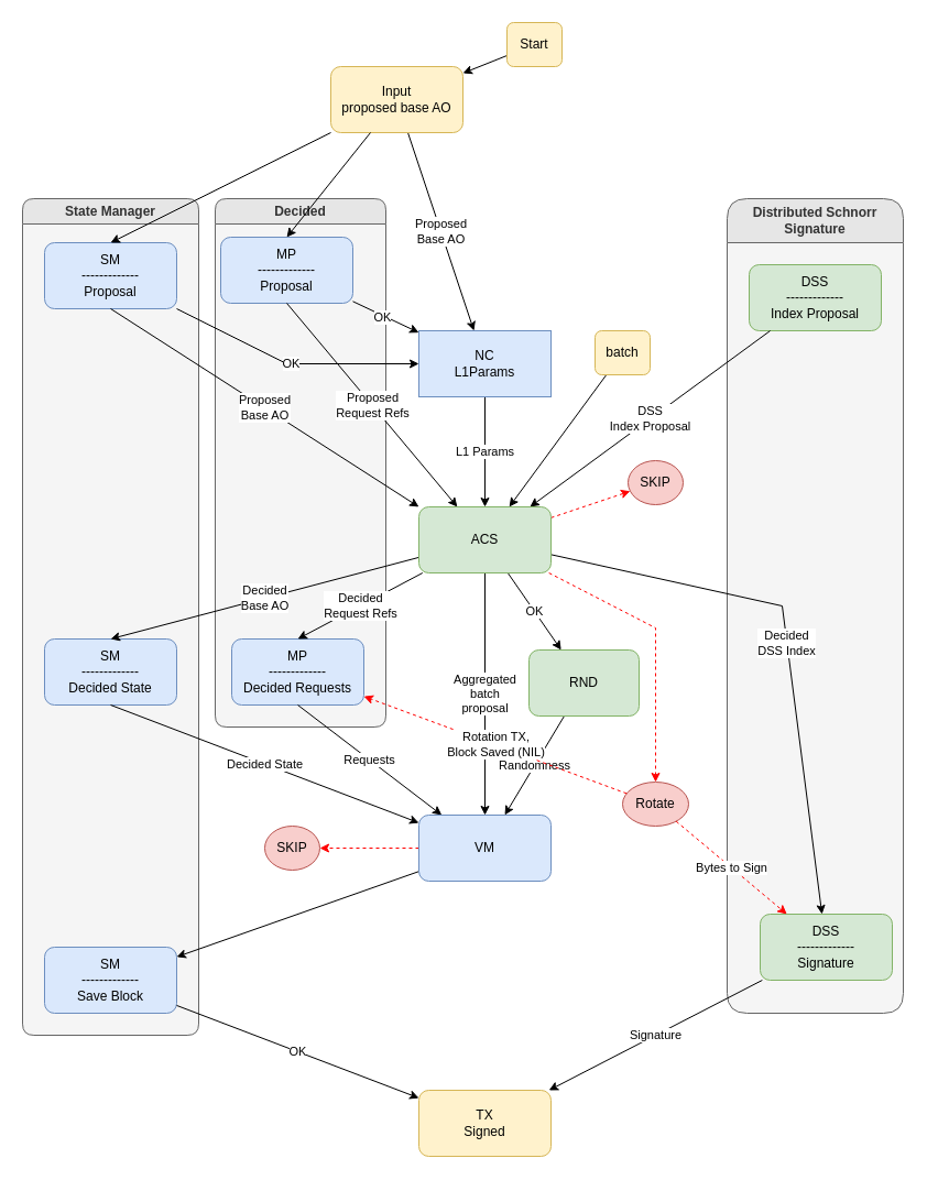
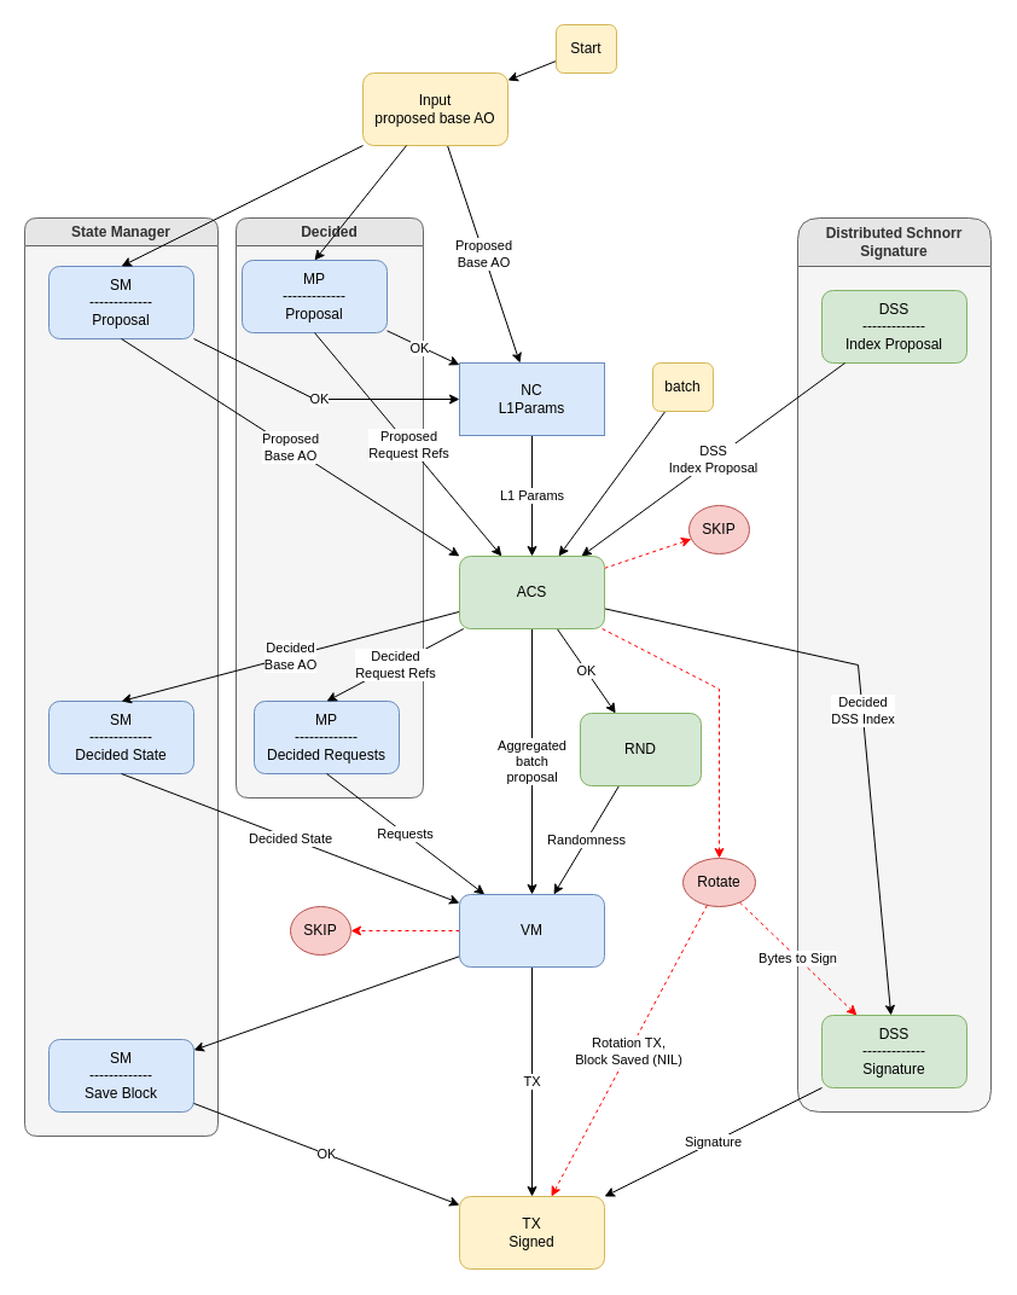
  <mxCell id="0" />
  <mxCell id="1" parent="0" />
  <mxCell id="2" value="Distributed Schnorr Signature" style="swimlane;whiteSpace=wrap;html=1;fillColor=#E6E6E6;fontColor=#333333;strokeColor=#666666;rounded=1;swimlaneLine=1;shadow=0;glass=0;startSize=40;swimlaneFillColor=#F5F5F5;" parent="1" vertex="1"><mxGeometry x="660" y="180" width="160" height="740" as="geometry" /></mxCell>
  <mxCell id="3" value="DSS&lt;div&gt;-------------&lt;br&gt;&lt;div&gt;Index Proposal&lt;/div&gt;&lt;/div&gt;" style="rounded=1;whiteSpace=wrap;html=1;fillColor=#d5e8d4;strokeColor=#82b366;" parent="2" vertex="1"><mxGeometry x="20" y="60" width="120" height="60" as="geometry" /></mxCell>
- <mxCell id="4" value="DSS&lt;div&gt;-------------&lt;br&gt;&lt;div&gt;Signature&lt;/div&gt;&lt;/div&gt;" style="rounded=1;whiteSpace=wrap;html=1;fillColor=#d5e8d4;strokeColor=#82b366;" parent="2" vertex="1"><mxGeometry x="30" y="650" width="120" height="60" as="geometry" /></mxCell>
+ <mxCell id="4" value="DSS&lt;div&gt;-------------&lt;br&gt;&lt;div&gt;Signature&lt;/div&gt;&lt;/div&gt;" style="rounded=1;whiteSpace=wrap;html=1;fillColor=#d5e8d4;strokeColor=#82b366;" parent="2" vertex="1"><mxGeometry x="20" y="660" width="120" height="60" as="geometry" /></mxCell>
  <mxCell id="5" value="State Manager" style="swimlane;whiteSpace=wrap;html=1;fillColor=#E6E6E6;fontColor=#333333;strokeColor=#666666;swimlaneLine=1;rounded=1;shadow=0;glass=0;swimlaneFillColor=#F5F5F5;" parent="1" vertex="1"><mxGeometry x="20" y="180" width="160" height="760" as="geometry"><mxRectangle x="70" y="290" width="140" height="30" as="alternateBounds" /></mxGeometry></mxCell>
  <mxCell id="6" value="SM&lt;div&gt;-------------&lt;br&gt;Proposal&lt;/div&gt;" style="rounded=1;whiteSpace=wrap;html=1;fillColor=#dae8fc;strokeColor=#6c8ebf;" parent="5" vertex="1"><mxGeometry x="20" y="40" width="120" height="60" as="geometry" /></mxCell>
  <mxCell id="7" value="SM&lt;div&gt;-------------&lt;br&gt;&lt;div&gt;Decided State&lt;/div&gt;&lt;/div&gt;" style="rounded=1;whiteSpace=wrap;html=1;fillColor=#dae8fc;strokeColor=#6c8ebf;" parent="5" vertex="1"><mxGeometry x="20" y="400" width="120" height="60" as="geometry" /></mxCell>
  <mxCell id="8" value="SM&lt;div&gt;-------------&lt;br&gt;&lt;div&gt;Save Block&lt;/div&gt;&lt;/div&gt;" style="rounded=1;whiteSpace=wrap;html=1;fillColor=#dae8fc;strokeColor=#6c8ebf;" parent="5" vertex="1"><mxGeometry x="20" y="680" width="120" height="60" as="geometry" /></mxCell>
  <mxCell id="9" value="Decided" style="swimlane;whiteSpace=wrap;html=1;fillColor=#E6E6E6;fontColor=#333333;strokeColor=#666666;shadow=0;glass=0;swimlaneLine=1;rounded=1;swimlaneFillColor=#F5F5F5;" parent="1" vertex="1"><mxGeometry x="195" y="180" width="155" height="480" as="geometry" /></mxCell>
  <mxCell id="10" value="MP&lt;br&gt;-------------&lt;br&gt;&lt;div&gt;Decided Requests&lt;/div&gt;" style="rounded=1;whiteSpace=wrap;html=1;fillColor=#dae8fc;strokeColor=#6c8ebf;" parent="9" vertex="1"><mxGeometry x="15" y="400" width="120" height="60" as="geometry" /></mxCell>
  <mxCell id="11" value="MP&lt;div&gt;-------------&lt;br&gt;&lt;div&gt;Proposal&lt;/div&gt;&lt;/div&gt;" style="rounded=1;whiteSpace=wrap;html=1;fillColor=#dae8fc;strokeColor=#6c8ebf;" parent="9" vertex="1"><mxGeometry x="5" y="35" width="120" height="60" as="geometry" /></mxCell>
  <mxCell id="12" style="rounded=0;orthogonalLoop=1;jettySize=auto;html=1;entryX=0.5;entryY=0;entryDx=0;entryDy=0;" parent="1" source="14" target="6" edge="1"><mxGeometry relative="1" as="geometry"><Array as="points" /></mxGeometry></mxCell>
  <mxCell id="13" value="Proposed&lt;br&gt;Base AO" style="rounded=0;orthogonalLoop=1;jettySize=auto;html=1;" parent="1" source="14" target="44" edge="1"><mxGeometry relative="1" as="geometry" /></mxCell>
  <mxCell id="14" value="Input&lt;div&gt;proposed base AO&lt;/div&gt;" style="rounded=1;whiteSpace=wrap;html=1;fillColor=#fff2cc;strokeColor=#d6b656;" parent="1" vertex="1"><mxGeometry x="300" y="60" width="120" height="60" as="geometry" /></mxCell>
  <mxCell id="15" value="Proposed&lt;br&gt;Base AO" style="rounded=0;orthogonalLoop=1;jettySize=auto;html=1;entryX=0;entryY=0;entryDx=0;entryDy=0;exitX=0.5;exitY=1;exitDx=0;exitDy=0;" parent="1" source="6" target="26" edge="1"><mxGeometry relative="1" as="geometry" /></mxCell>
  <mxCell id="16" value="Proposed&lt;div&gt;Request Refs&lt;/div&gt;" style="rounded=0;orthogonalLoop=1;jettySize=auto;html=1;exitX=0.5;exitY=1;exitDx=0;exitDy=0;" parent="1" source="11" target="26" edge="1"><mxGeometry relative="1" as="geometry" /></mxCell>
  <mxCell id="17" style="rounded=0;orthogonalLoop=1;jettySize=auto;html=1;" parent="1" source="18" target="26" edge="1"><mxGeometry relative="1" as="geometry" /></mxCell>
  <mxCell id="18" value="batch" style="rounded=1;whiteSpace=wrap;html=1;fillColor=#fff2cc;strokeColor=#d6b656;" parent="1" vertex="1"><mxGeometry x="540" y="300" width="50" height="40" as="geometry" /></mxCell>
  <mxCell id="19" value="DSS&lt;div&gt;Index Proposal&lt;/div&gt;" style="rounded=0;orthogonalLoop=1;jettySize=auto;html=1;" parent="1" source="3" target="26" edge="1"><mxGeometry relative="1" as="geometry" /></mxCell>
  <mxCell id="20" style="rounded=0;orthogonalLoop=1;jettySize=auto;html=1;strokeColor=light-dark(#ff0000, #ededed);dashed=1;" parent="1" source="26" target="30" edge="1"><mxGeometry relative="1" as="geometry" /></mxCell>
  <mxCell id="21" value="Aggregated&lt;div&gt;batch&lt;/div&gt;&lt;div&gt;proposal&lt;/div&gt;" style="rounded=0;orthogonalLoop=1;jettySize=auto;html=1;horizontal=1;" parent="1" source="26" target="38" edge="1"><mxGeometry relative="1" as="geometry" /></mxCell>
  <mxCell id="22" value="Decided&lt;div&gt;Base AO&lt;/div&gt;" style="rounded=0;orthogonalLoop=1;jettySize=auto;html=1;entryX=0.5;entryY=0;entryDx=0;entryDy=0;" parent="1" source="26" target="7" edge="1"><mxGeometry relative="1" as="geometry" /></mxCell>
  <mxCell id="23" value="Decided&lt;div&gt;Request Refs&lt;/div&gt;" style="rounded=0;orthogonalLoop=1;jettySize=auto;html=1;entryX=0.5;entryY=0;entryDx=0;entryDy=0;" parent="1" source="26" target="10" edge="1"><mxGeometry relative="1" as="geometry" /></mxCell>
  <mxCell id="24" value="OK" style="rounded=0;orthogonalLoop=1;jettySize=auto;html=1;" parent="1" source="26" target="34" edge="1"><mxGeometry relative="1" as="geometry" /></mxCell>
  <mxCell id="25" value="Decided&lt;div&gt;DSS Index&lt;/div&gt;" style="rounded=0;orthogonalLoop=1;jettySize=auto;html=1;" parent="1" source="26" target="4" edge="1"><mxGeometry relative="1" as="geometry"><Array as="points"><mxPoint x="710" y="550" /></Array></mxGeometry></mxCell>
  <mxCell id="26" value="ACS" style="rounded=1;whiteSpace=wrap;html=1;fillColor=#d5e8d4;strokeColor=#82b366;" parent="1" vertex="1"><mxGeometry x="380" y="460" width="120" height="60" as="geometry" /></mxCell>
  <mxCell id="27" value="" style="endArrow=classic;html=1;rounded=0;entryX=0.5;entryY=0;entryDx=0;entryDy=0;" parent="1" source="14" target="11" edge="1"><mxGeometry width="50" height="50" relative="1" as="geometry"><mxPoint x="430" y="280" as="sourcePoint" /><mxPoint x="480" y="230" as="targetPoint" /></mxGeometry></mxCell>
  <mxCell id="28" style="rounded=0;orthogonalLoop=1;jettySize=auto;html=1;" parent="1" source="29" target="14" edge="1"><mxGeometry relative="1" as="geometry" /></mxCell>
  <mxCell id="29" value="Start" style="rounded=1;whiteSpace=wrap;html=1;glass=0;fillColor=#fff2cc;strokeColor=#d6b656;" parent="1" vertex="1"><mxGeometry x="460" y="20" width="50" height="40" as="geometry" /></mxCell>
  <mxCell id="30" value="SKIP" style="ellipse;whiteSpace=wrap;html=1;strokeColor=#b85450;fillColor=#f8cecc;" parent="1" vertex="1"><mxGeometry x="570" y="418" width="50" height="40" as="geometry" /></mxCell>
  <mxCell id="31" value="Decided State" style="rounded=0;orthogonalLoop=1;jettySize=auto;html=1;exitX=0.5;exitY=1;exitDx=0;exitDy=0;" parent="1" source="7" target="38" edge="1"><mxGeometry relative="1" as="geometry" /></mxCell>
  <mxCell id="32" value="Requests" style="rounded=0;orthogonalLoop=1;jettySize=auto;html=1;exitX=0.5;exitY=1;exitDx=0;exitDy=0;" parent="1" source="10" target="38" edge="1"><mxGeometry relative="1" as="geometry" /></mxCell>
  <mxCell id="33" value="Randomness" style="rounded=0;orthogonalLoop=1;jettySize=auto;html=1;" parent="1" source="34" target="38" edge="1"><mxGeometry relative="1" as="geometry" /></mxCell>
  <mxCell id="34" value="RND" style="rounded=1;whiteSpace=wrap;html=1;fillColor=#d5e8d4;strokeColor=#82b366;" parent="1" vertex="1"><mxGeometry x="480" y="590" width="100" height="60" as="geometry" /></mxCell>
+ <mxCell id="35" value="TX" style="rounded=0;orthogonalLoop=1;jettySize=auto;html=1;" parent="1" source="38" target="41" edge="1"><mxGeometry relative="1" as="geometry" /></mxCell>
  <mxCell id="36" style="rounded=0;orthogonalLoop=1;jettySize=auto;html=1;" parent="1" source="38" target="8" edge="1"><mxGeometry relative="1" as="geometry" /></mxCell>
  <mxCell id="37" style="rounded=0;orthogonalLoop=1;jettySize=auto;html=1;strokeColor=light-dark(#ff0000, #ededed);dashed=1;" parent="1" source="38" target="42" edge="1"><mxGeometry relative="1" as="geometry" /></mxCell>
  <mxCell id="38" value="VM" style="rounded=1;whiteSpace=wrap;html=1;fillColor=#dae8fc;strokeColor=#6c8ebf;" parent="1" vertex="1"><mxGeometry x="380" y="740" width="120" height="60" as="geometry" /></mxCell>
  <mxCell id="39" value="Signature" style="rounded=0;orthogonalLoop=1;jettySize=auto;html=1;" parent="1" source="4" target="41" edge="1"><mxGeometry relative="1" as="geometry" /></mxCell>
  <mxCell id="40" value="OK" style="rounded=0;orthogonalLoop=1;jettySize=auto;html=1;" parent="1" source="8" target="41" edge="1"><mxGeometry relative="1" as="geometry" /></mxCell>
  <mxCell id="41" value="TX&lt;div&gt;Signed&lt;/div&gt;" style="rounded=1;whiteSpace=wrap;html=1;fillColor=#fff2cc;strokeColor=#d6b656;" parent="1" vertex="1"><mxGeometry x="380" y="990" width="120" height="60" as="geometry" /></mxCell>
  <mxCell id="42" value="SKIP" style="ellipse;whiteSpace=wrap;html=1;strokeColor=#b85450;fillColor=#f8cecc;" parent="1" vertex="1"><mxGeometry x="240" y="750" width="50" height="40" as="geometry" /></mxCell>
  <mxCell id="43" value="L1 Params" style="rounded=0;orthogonalLoop=1;jettySize=auto;html=1;" parent="1" source="44" target="26" edge="1"><mxGeometry relative="1" as="geometry" /></mxCell>
  <mxCell id="44" value="NC&lt;div&gt;L1Params&lt;/div&gt;" style="whiteSpace=wrap;html=1;fillColor=#dae8fc;strokeColor=#6c8ebf;rounded=0;" parent="1" vertex="1"><mxGeometry x="380" y="300" width="120" height="60" as="geometry" /></mxCell>
  <mxCell id="45" style="rounded=0;orthogonalLoop=1;jettySize=auto;html=1;" parent="1" source="11" target="44" edge="1"><mxGeometry relative="1" as="geometry" /></mxCell>
  <mxCell id="46" value="OK" style="edgeLabel;html=1;align=center;verticalAlign=middle;resizable=0;points=[];" parent="45" vertex="1" connectable="0"><mxGeometry x="-0.103" y="-2" relative="1" as="geometry"><mxPoint as="offset" /></mxGeometry></mxCell>
  <mxCell id="47" value="OK" style="rounded=0;orthogonalLoop=1;jettySize=auto;html=1;" parent="1" source="6" target="44" edge="1"><mxGeometry relative="1" as="geometry"><Array as="points"><mxPoint x="260" y="330" /></Array></mxGeometry></mxCell>
  <mxCell id="48" style="rounded=0;orthogonalLoop=1;jettySize=auto;html=1;strokeColor=light-dark(#ff0000, #ededed);dashed=1;" edge="1" parent="1" target="49" source="26"><mxGeometry relative="1" as="geometry"><mxPoint x="515" y="520" as="sourcePoint" /><Array as="points"><mxPoint x="595" y="570" /></Array></mxGeometry></mxCell>
  <mxCell id="49" value="Rotate" style="ellipse;whiteSpace=wrap;html=1;strokeColor=#b85450;fillColor=#f8cecc;" vertex="1" parent="1"><mxGeometry x="565" y="710" width="60" height="40" as="geometry" /></mxCell>
- <mxCell id="50" value="Rotation TX,&lt;br&gt;Block Saved (NIL)" style="rounded=0;orthogonalLoop=1;jettySize=auto;html=1;strokeColor=light-dark(#ff0000, #ededed);dashed=1;" edge="1" parent="1" source="49" target="10"><mxGeometry relative="1" as="geometry"><mxPoint x="510" y="499" as="sourcePoint" /><mxPoint x="577.683" y="750.242" as="targetPoint" /></mxGeometry></mxCell>
+ <mxCell id="50" value="Rotation TX,&lt;br&gt;Block Saved (NIL)" style="rounded=0;orthogonalLoop=1;jettySize=auto;html=1;strokeColor=light-dark(#ff0000, #ededed);dashed=1;" edge="1" parent="1" source="49" target="41"><mxGeometry relative="1" as="geometry"><mxPoint x="510" y="499" as="sourcePoint" /><mxPoint x="577.683" y="750.242" as="targetPoint" /></mxGeometry></mxCell>
  <mxCell id="51" value="Bytes to Sign" style="rounded=0;orthogonalLoop=1;jettySize=auto;html=1;strokeColor=light-dark(#ff0000, #ededed);dashed=1;" edge="1" parent="1" source="49" target="4"><mxGeometry relative="1" as="geometry"><mxPoint x="608" y="629" as="sourcePoint" /><mxPoint x="462" y="1000" as="targetPoint" /></mxGeometry></mxCell>
